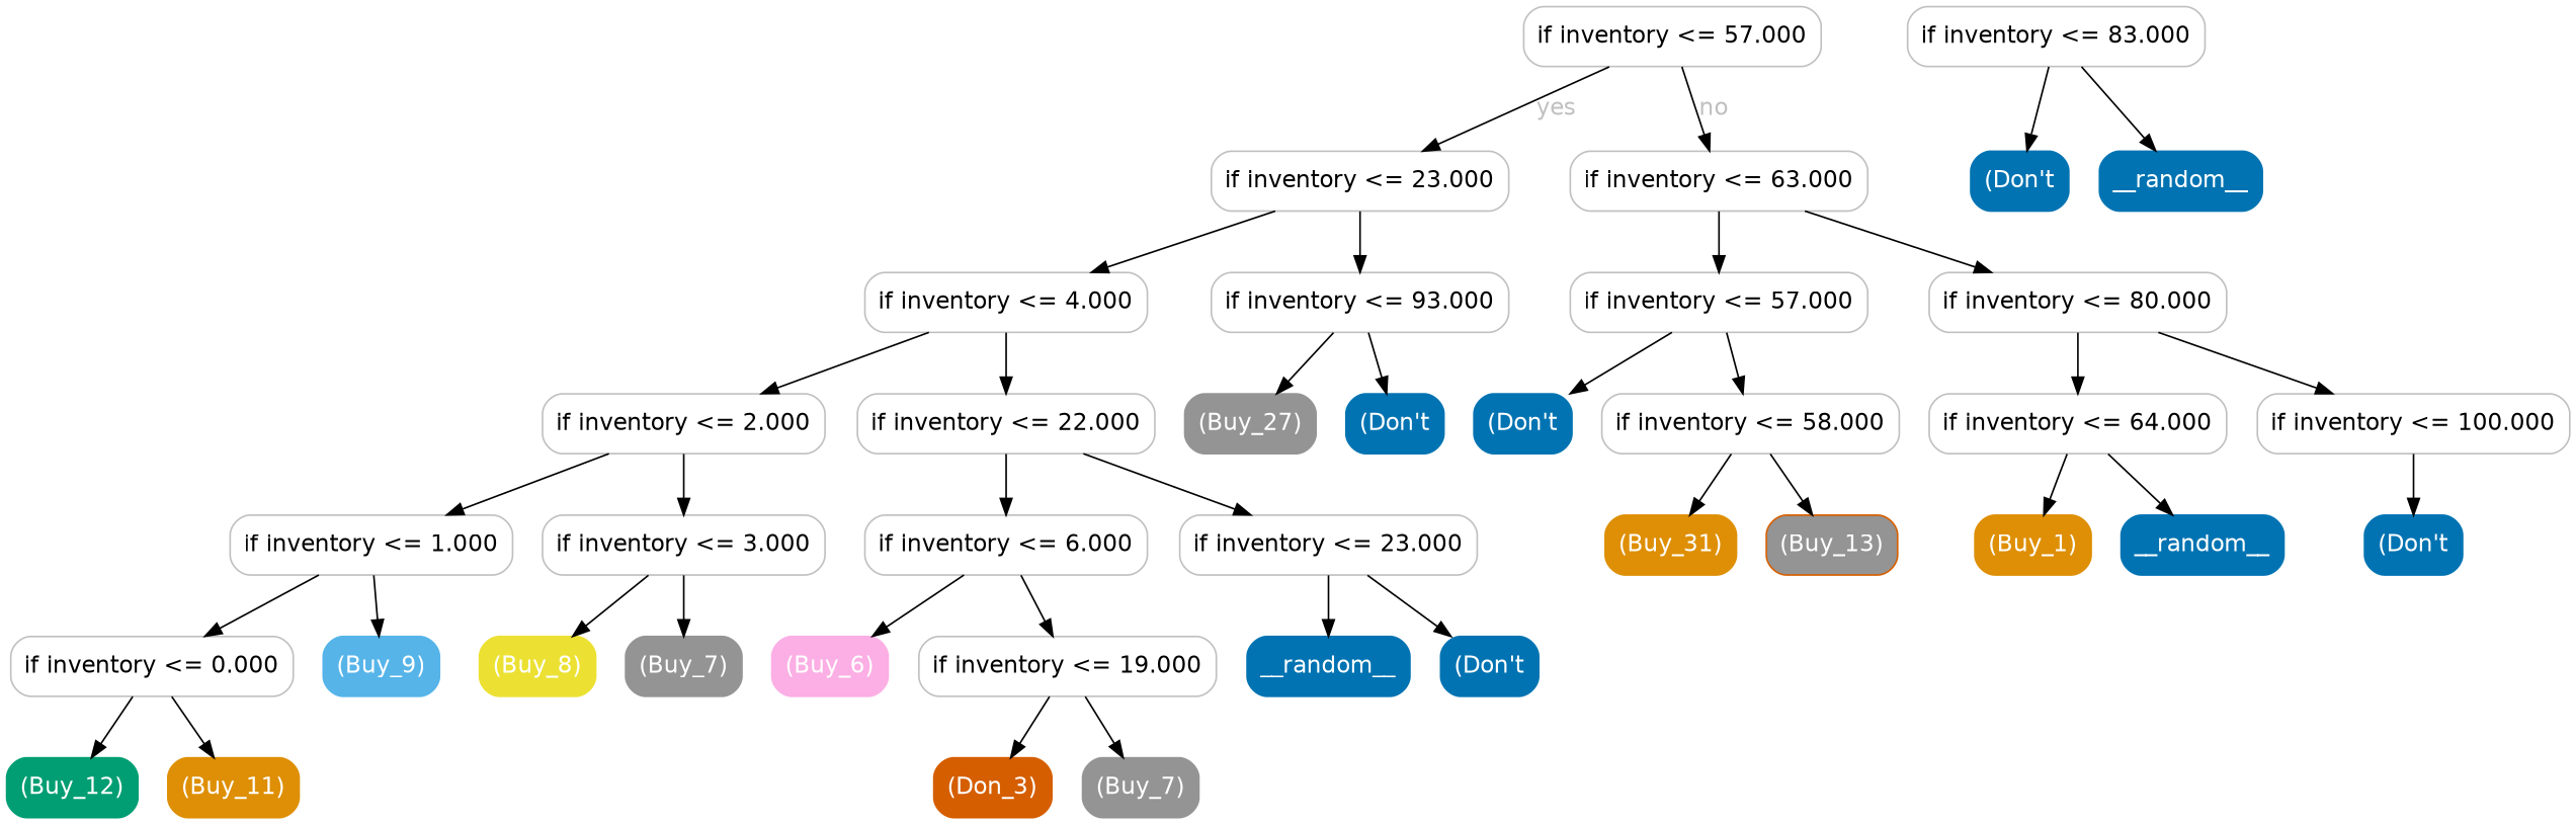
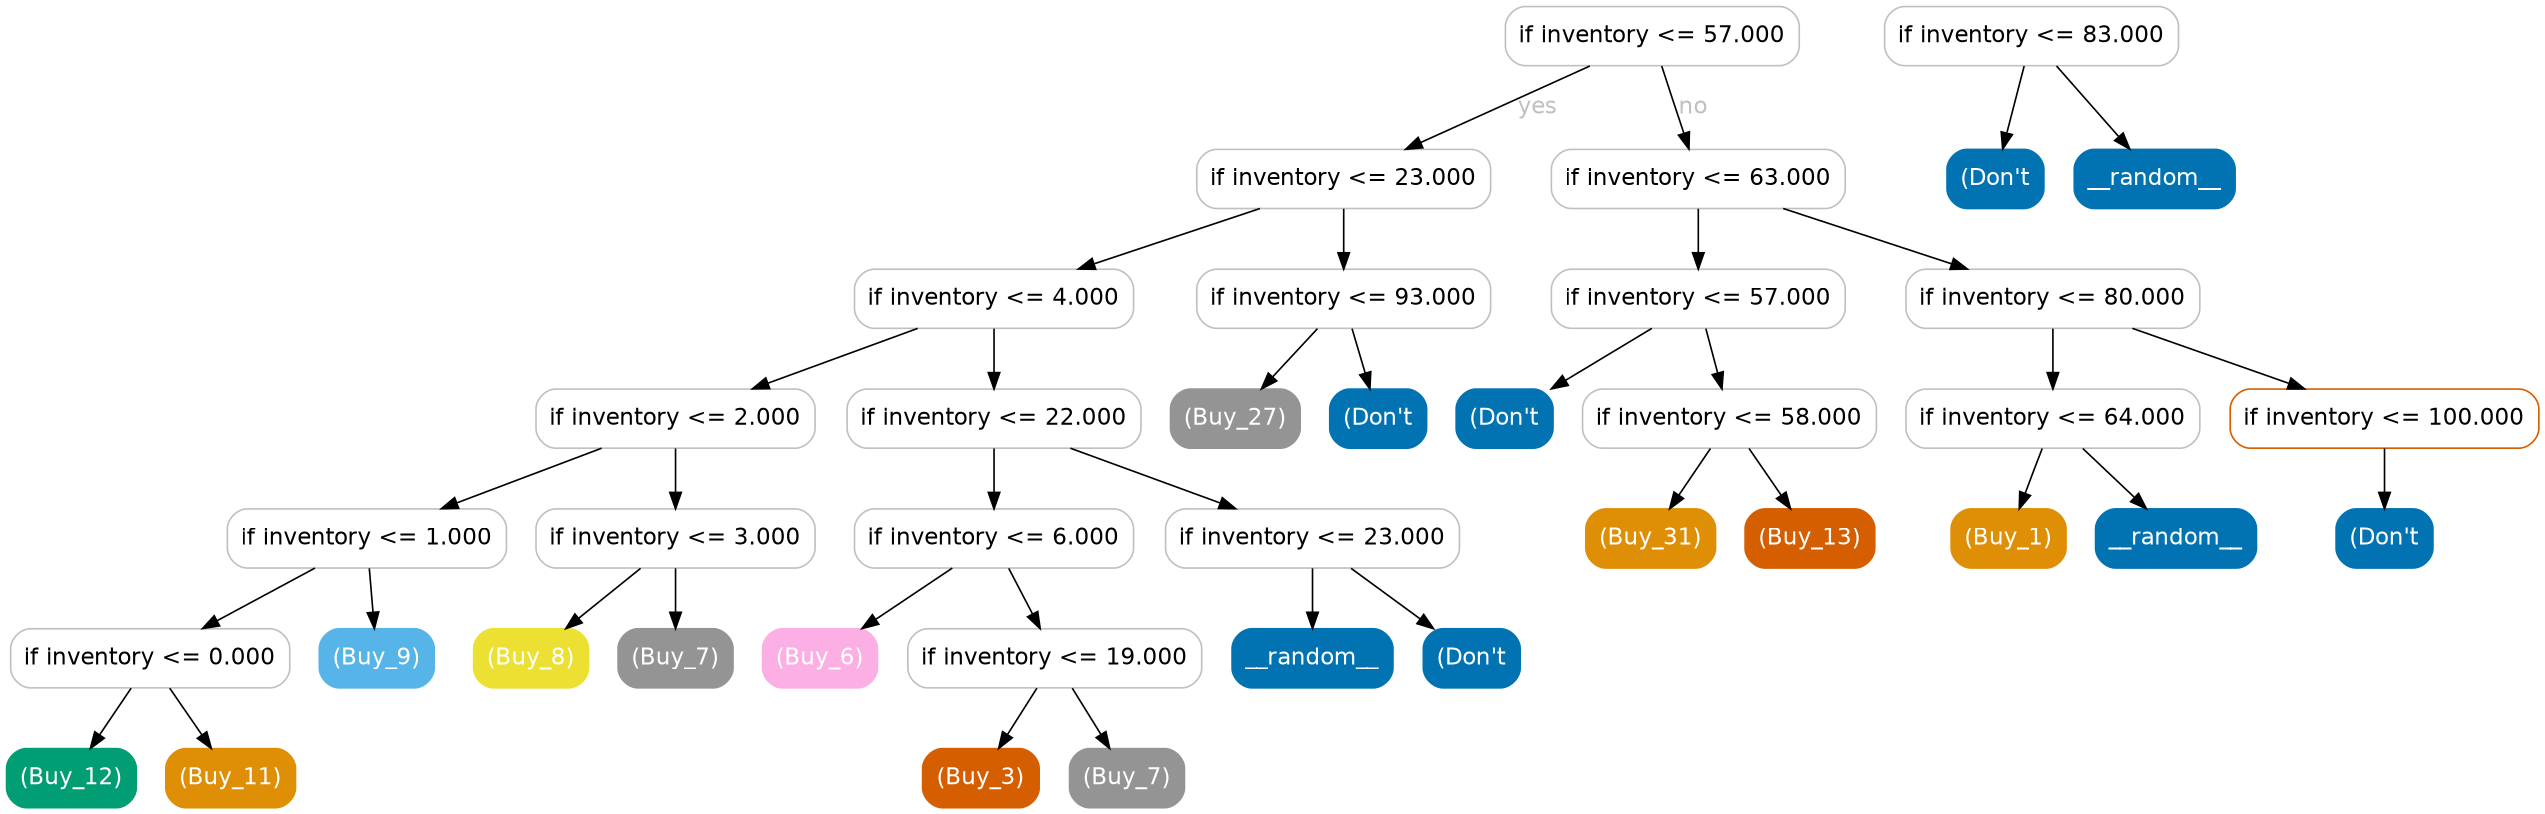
  digraph {
    node [color=gray fillcolor=white fontname=helvetica shape=box style="filled, rounded" fontcolor=white]
    edge [fontcolor=gray fontname=helvetica]
    n1 [height=0.5 label="if inventory <= 57.000" width=2.4861 fontcolor=""]
    n2 [height=0.5 label="if inventory <= 23.000" width=2.4861 fontcolor=""]
    n3 [height=0.5 label="if inventory <= 63.000" width=2.4861 fontcolor=""]
    n4 [height=0.5 label="if inventory <= 4.000" width=2.3611 fontcolor=""]
    n5 [height=0.5 label="if inventory <= 93.000" width=2.4861 fontcolor=""]
    n6 [height=0.5 label="if inventory <= 57.000" width=2.4861 fontcolor=""]
    n7 [height=0.5 label="if inventory <= 80.000" width=2.4861 fontcolor=""]
    n8 [height=0.5 label="if inventory <= 2.000" width=2.3611 fontcolor=""]
    n9 [height=0.5 label="if inventory <= 22.000" width=2.4861 fontcolor=""]
    n10 [color="#949494" fillcolor="#949494" height=0.5 label="(Buy_27)" width=1.0972]
    n11 [color="#0173b2" fillcolor="#0173b2" height=0.5 label="(Don't" width=0.81944]
    n12 [color="#0173b2" fillcolor="#0173b2" height=0.5 label="(Don't" width=0.81944]
    n13 [height=0.5 label="if inventory <= 58.000" width=2.4861 fontcolor=""]
    n14 [height=0.5 label="if inventory <= 64.000" width=2.4861 fontcolor=""]
-   n15 [height=0.5 label="if inventory <= 100.000" width=2.6111 fontcolor=""]
+   n15 [color="#d55e00" height=0.5 label="if inventory <= 100.000" width=2.6111 fontcolor=""]
    n16 [height=0.5 label="if inventory <= 1.000" width=2.3611 fontcolor=""]
    n17 [height=0.5 label="if inventory <= 3.000" width=2.3611 fontcolor=""]
    n18 [height=0.5 label="if inventory <= 6.000" width=2.3611 fontcolor=""]
    n19 [height=0.5 label="if inventory <= 23.000" width=2.4861 fontcolor=""]
    n20 [height=0.5 label="if inventory <= 0.000" width=2.3611 fontcolor=""]
    n21 [color="#56b4e9" fillcolor="#56b4e9" height=0.5 label="(Buy_9)" width=0.97222]
    n22 [color="#ece133" fillcolor="#ece133" height=0.5 label="(Buy_8)" width=0.97222]
    n23 [color="#949494" fillcolor="#949494" height=0.5 label="(Buy_7)" width=0.97222]
    n24 [color="#fbafe4" fillcolor="#fbafe4" height=0.5 label="(Buy_6)" width=0.97222]
    n25 [height=0.5 label="if inventory <= 19.000" width=2.4861 fontcolor=""]
    n26 [color="#0173b2" fillcolor="#0173b2" height=0.5 label=__random__ width=1.3611]
    n27 [color="#0173b2" fillcolor="#0173b2" height=0.5 label="(Don't" width=0.81944]
    n28 [color="#029e73" fillcolor="#029e73" height=0.5 label="(Buy_12)" width=1.0972]
    n29 [color="#de8f05" fillcolor="#de8f05" height=0.5 label="(Buy_11)" width=1.0972]
-   n30 [color="#d55e00" fillcolor="#d55e00" height=0.5 label="(Don_3)" width=0.97222]
+   n30 [color="#d55e00" fillcolor="#d55e00" height=0.5 label="(Buy_3)" width=0.97222]
    n31 [color="#949494" fillcolor="#949494" height=0.5 label="(Buy_7)" width=0.97222]
    n32 [color="#de8f05" fillcolor="#de8f05" height=0.5 label="(Buy_31)" width=1.0972]
-   n33 [color="#d55e00" fillcolor="#949494" height=0.5 label="(Buy_13)" width=1.0972]
+   n33 [color="#d55e00" fillcolor="#d55e00" height=0.5 label="(Buy_13)" width=1.0972]
    n34 [color="#de8f05" fillcolor="#de8f05" height=0.5 label="(Buy_1)" width=0.97222]
    n35 [color="#0173b2" fillcolor="#0173b2" height=0.5 label=__random__ width=1.3611]
    n36 [color="#0173b2" fillcolor="#0173b2" height=0.5 label="(Don't" width=0.81944]
    n37 [height=0.5 label="if inventory <= 83.000" width=2.4861 fontcolor=""]
    n38 [color="#0173b2" fillcolor="#0173b2" height=0.5 label="(Don't" width=0.81944]
    n39 [color="#0173b2" fillcolor="#0173b2" height=0.5 label=__random__ width=1.3611]
    n1 -> n2 [label=yes]
    n1 -> n3 [label=no]
    n2 -> n4
    n2 -> n5
    n3 -> n6
    n3 -> n7
    n4 -> n8
    n4 -> n9
    n5 -> n10
    n5 -> n11
    n6 -> n12
    n6 -> n13
    n7 -> n14
    n7 -> n15
    n8 -> n16
    n8 -> n17
    n9 -> n18
    n9 -> n19
    n13 -> n32
    n13 -> n33
    n14 -> n34
    n14 -> n35
    n15 -> n36
    n16 -> n20
    n16 -> n21
    n17 -> n22
    n17 -> n23
    n18 -> n24
    n18 -> n25
    n19 -> n26
    n19 -> n27
    n20 -> n28
    n20 -> n29
    n25 -> n30
    n25 -> n31
    n37 -> n38
    n37 -> n39
  }
